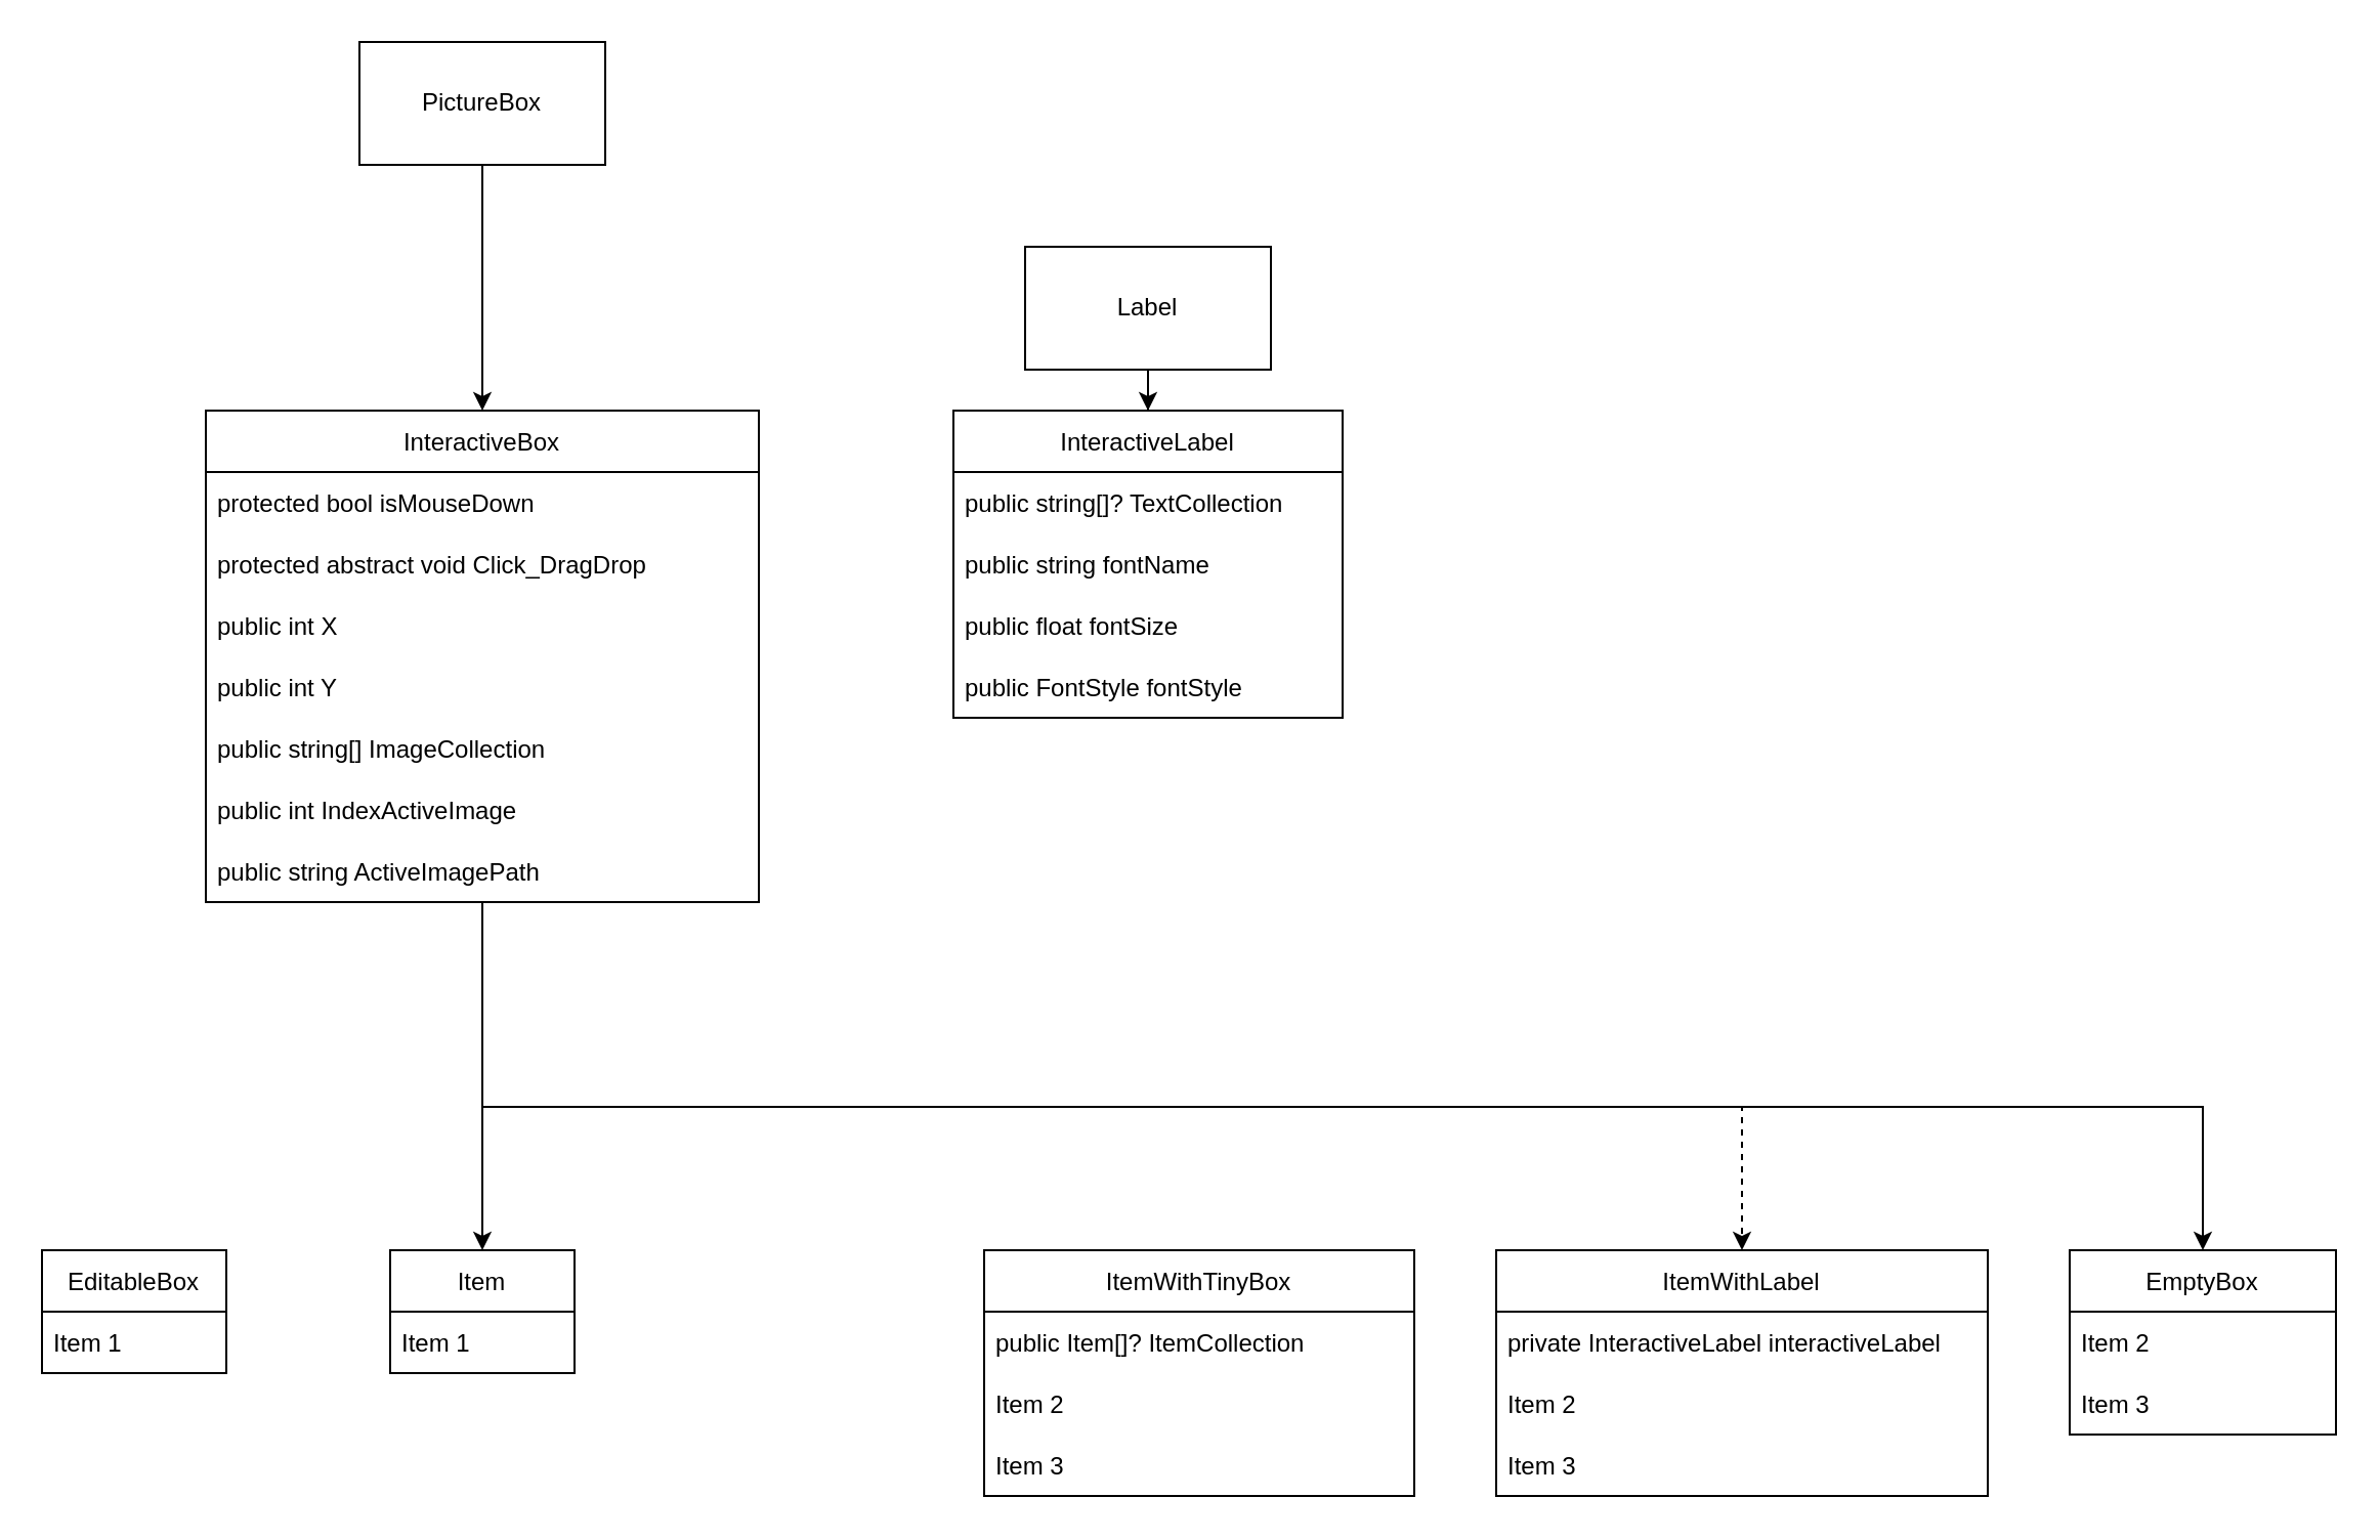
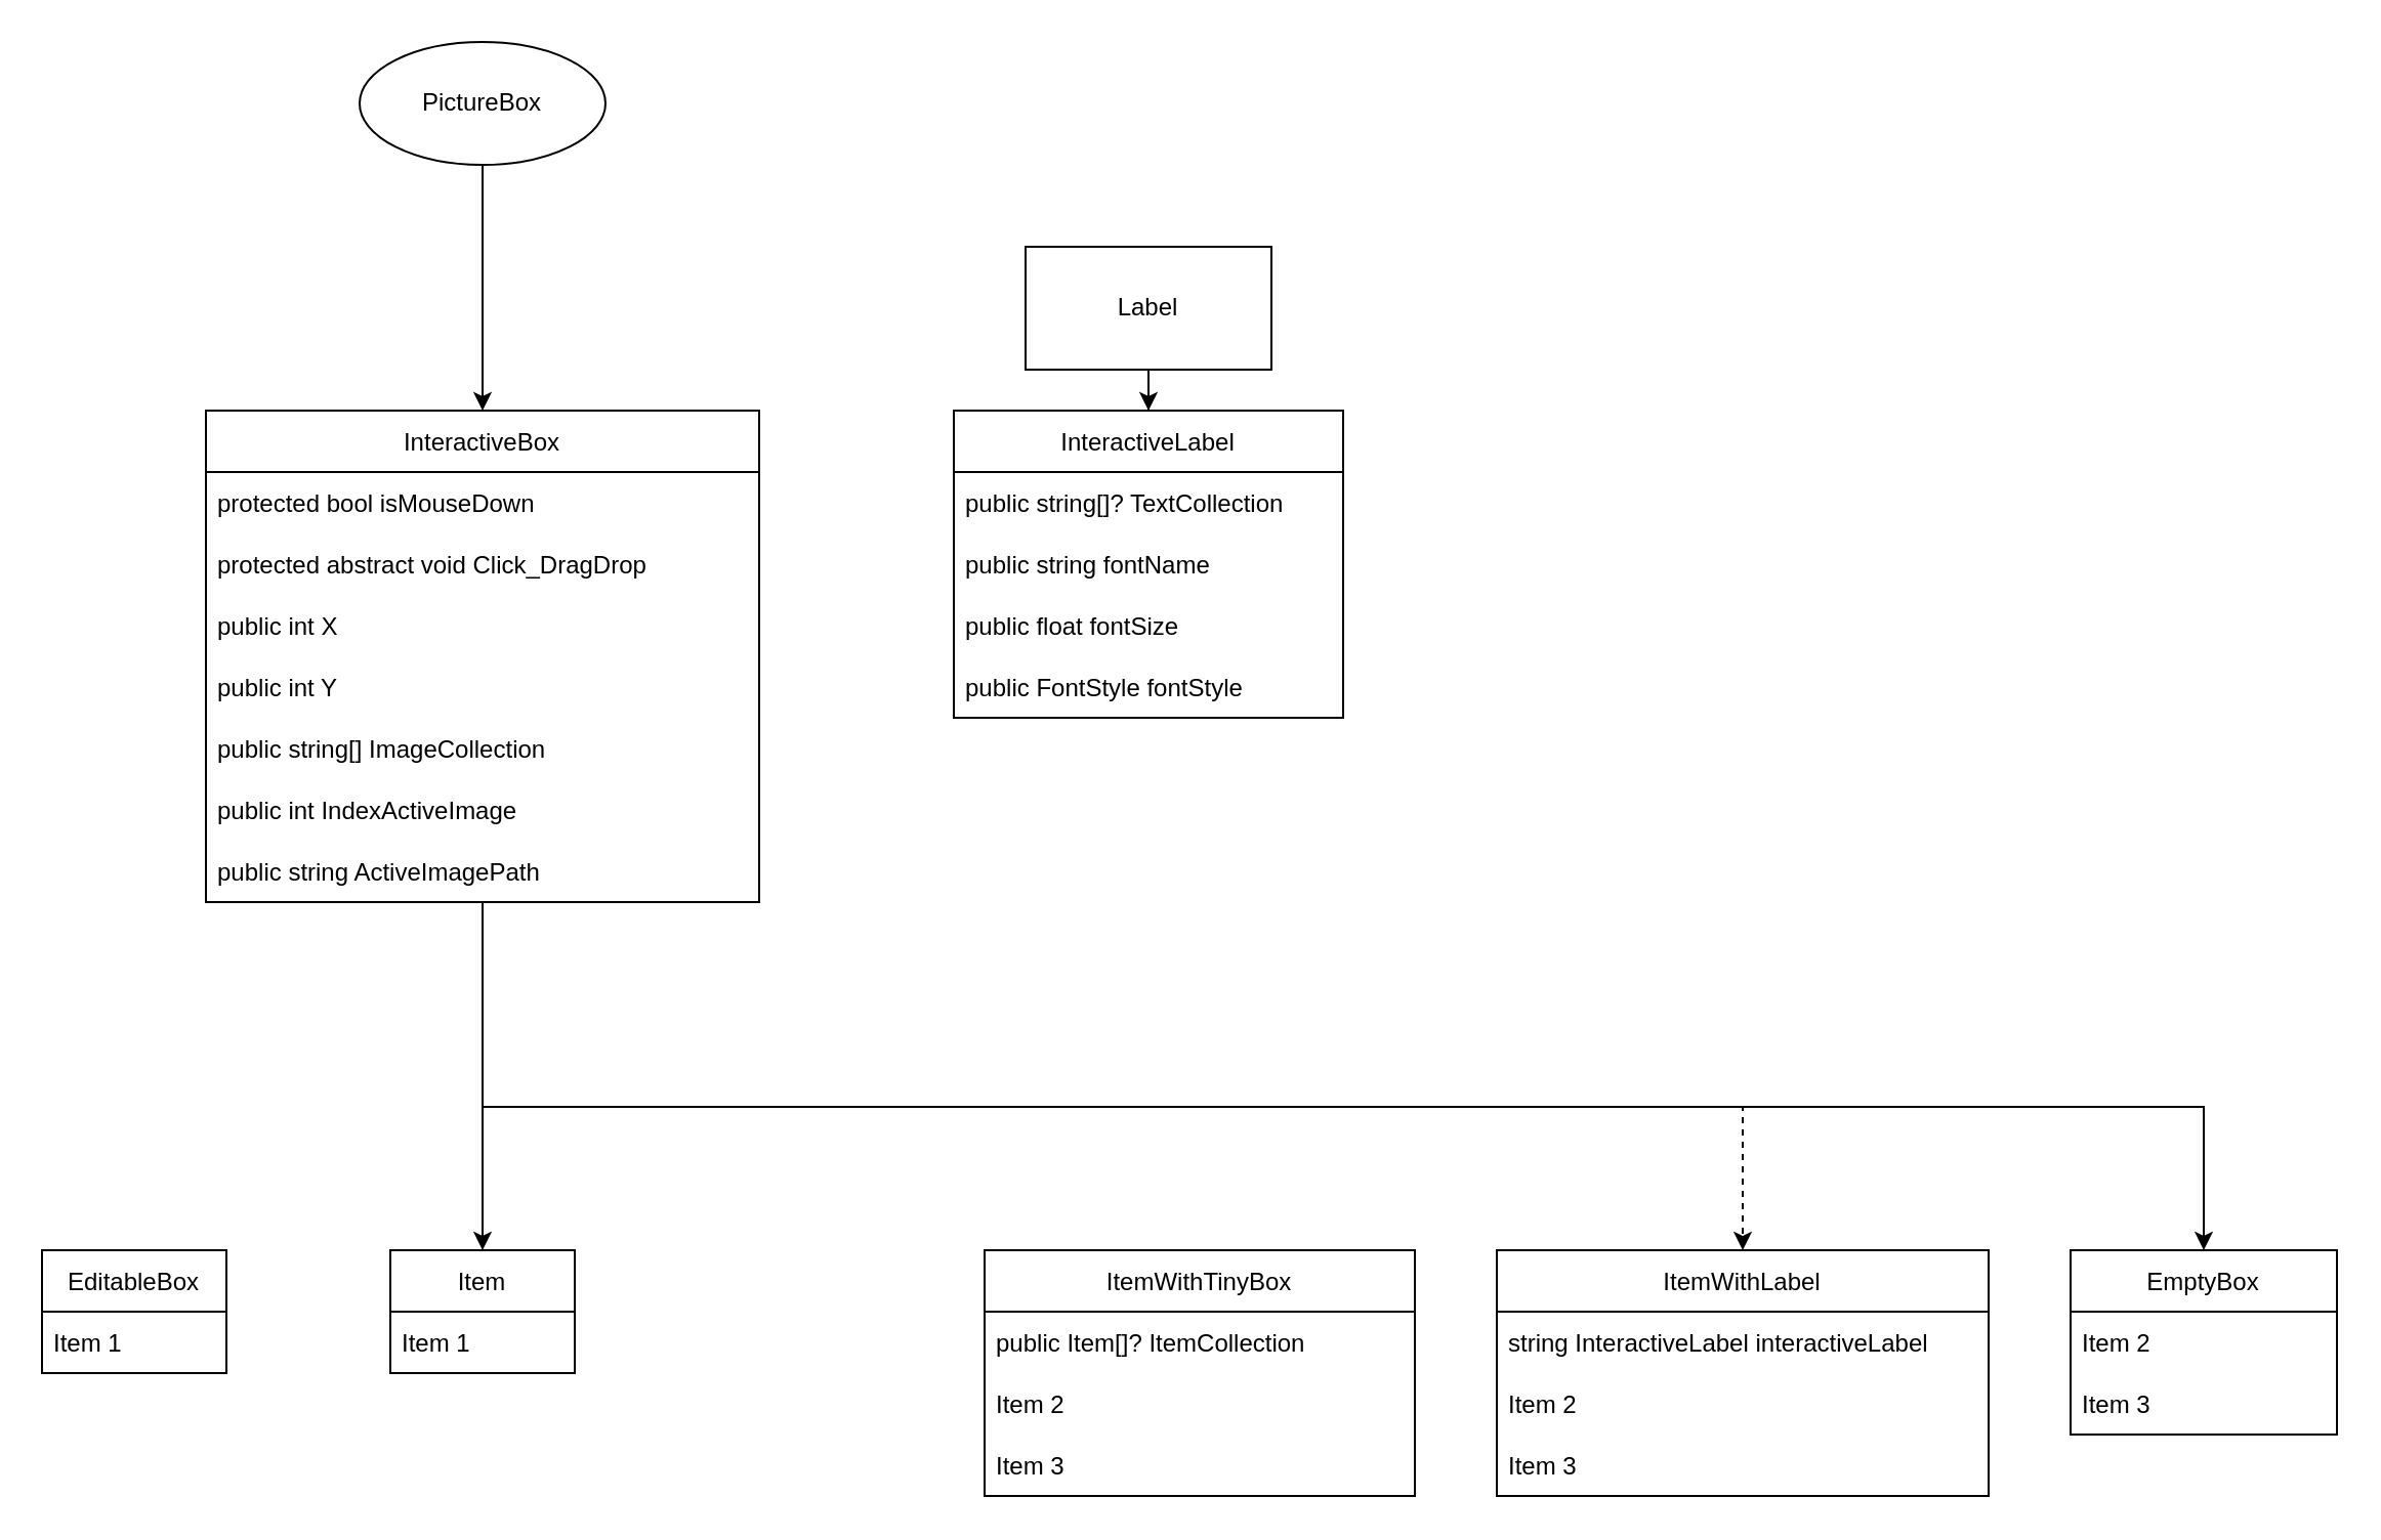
  <mxCell id="0" />
  <mxCell id="1" parent="0" />
  <mxCell id="2" style="edgeStyle=orthogonalEdgeStyle;rounded=0;orthogonalLoop=1;jettySize=auto;html=1;" parent="1" source="4" target="12" edge="1"><mxGeometry relative="1" as="geometry"><Array as="points"><mxPoint x="235" y="640" /></Array></mxGeometry></mxCell>
  <mxCell id="3" style="edgeStyle=orthogonalEdgeStyle;rounded=0;orthogonalLoop=1;jettySize=auto;html=1;entryX=0.5;entryY=0;entryDx=0;entryDy=0;dashed=1;" parent="1" source="4" target="19" edge="1"><mxGeometry relative="1" as="geometry"><Array as="points"><mxPoint x="235" y="540" /><mxPoint x="850" y="540" /></Array></mxGeometry></mxCell>
  <mxCell id="4" value="InteractiveBox" style="swimlane;fontStyle=0;childLayout=stackLayout;horizontal=1;startSize=30;horizontalStack=0;resizeParent=1;resizeParentMax=0;resizeLast=0;collapsible=1;marginBottom=0;" parent="1" vertex="1"><mxGeometry x="100" y="200" width="270" height="240" as="geometry" /></mxCell>
  <mxCell id="5" value="protected bool isMouseDown" style="text;strokeColor=none;fillColor=none;align=left;verticalAlign=middle;spacingLeft=4;spacingRight=4;overflow=hidden;points=[[0,0.5],[1,0.5]];portConstraint=eastwest;rotatable=0;" parent="4" vertex="1"><mxGeometry y="30" width="270" height="30" as="geometry" /></mxCell>
  <mxCell id="6" value="protected abstract void Click_DragDrop" style="text;strokeColor=none;fillColor=none;align=left;verticalAlign=middle;spacingLeft=4;spacingRight=4;overflow=hidden;points=[[0,0.5],[1,0.5]];portConstraint=eastwest;rotatable=0;" parent="4" vertex="1"><mxGeometry y="60" width="270" height="30" as="geometry" /></mxCell>
  <mxCell id="7" value="public int X" style="text;strokeColor=none;fillColor=none;align=left;verticalAlign=middle;spacingLeft=4;spacingRight=4;overflow=hidden;points=[[0,0.5],[1,0.5]];portConstraint=eastwest;rotatable=0;" parent="4" vertex="1"><mxGeometry y="90" width="270" height="30" as="geometry" /></mxCell>
  <mxCell id="8" value="public int Y" style="text;strokeColor=none;fillColor=none;align=left;verticalAlign=middle;spacingLeft=4;spacingRight=4;overflow=hidden;points=[[0,0.5],[1,0.5]];portConstraint=eastwest;rotatable=0;" parent="4" vertex="1"><mxGeometry y="120" width="270" height="30" as="geometry" /></mxCell>
  <mxCell id="9" value="public string[] ImageCollection" style="text;strokeColor=none;fillColor=none;align=left;verticalAlign=middle;spacingLeft=4;spacingRight=4;overflow=hidden;points=[[0,0.5],[1,0.5]];portConstraint=eastwest;rotatable=0;" parent="4" vertex="1"><mxGeometry y="150" width="270" height="30" as="geometry" /></mxCell>
  <mxCell id="10" value="public int IndexActiveImage" style="text;strokeColor=none;fillColor=none;align=left;verticalAlign=middle;spacingLeft=4;spacingRight=4;overflow=hidden;points=[[0,0.5],[1,0.5]];portConstraint=eastwest;rotatable=0;" parent="4" vertex="1"><mxGeometry y="180" width="270" height="30" as="geometry" /></mxCell>
  <mxCell id="11" value="public string ActiveImagePath" style="text;strokeColor=none;fillColor=none;align=left;verticalAlign=middle;spacingLeft=4;spacingRight=4;overflow=hidden;points=[[0,0.5],[1,0.5]];portConstraint=eastwest;rotatable=0;" parent="4" vertex="1"><mxGeometry y="210" width="270" height="30" as="geometry" /></mxCell>
  <mxCell id="12" value="Item" style="swimlane;fontStyle=0;childLayout=stackLayout;horizontal=1;startSize=30;horizontalStack=0;resizeParent=1;resizeParentMax=0;resizeLast=0;collapsible=1;marginBottom=0;" parent="1" vertex="1"><mxGeometry x="190" y="610" width="90" height="60" as="geometry" /></mxCell>
  <mxCell id="13" value="Item 1" style="text;strokeColor=none;fillColor=none;align=left;verticalAlign=middle;spacingLeft=4;spacingRight=4;overflow=hidden;points=[[0,0.5],[1,0.5]];portConstraint=eastwest;rotatable=0;" parent="12" vertex="1"><mxGeometry y="30" width="90" height="30" as="geometry" /></mxCell>
  <mxCell id="14" value="ItemWithTinyBox" style="swimlane;fontStyle=0;childLayout=stackLayout;horizontal=1;startSize=30;horizontalStack=0;resizeParent=1;resizeParentMax=0;resizeLast=0;collapsible=1;marginBottom=0;" parent="1" vertex="1"><mxGeometry x="480" y="610" width="210" height="120" as="geometry" /></mxCell>
  <mxCell id="15" value="public Item[]? ItemCollection" style="text;strokeColor=none;fillColor=none;align=left;verticalAlign=middle;spacingLeft=4;spacingRight=4;overflow=hidden;points=[[0,0.5],[1,0.5]];portConstraint=eastwest;rotatable=0;" parent="14" vertex="1"><mxGeometry y="30" width="210" height="30" as="geometry" /></mxCell>
  <mxCell id="16" value="Item 2" style="text;strokeColor=none;fillColor=none;align=left;verticalAlign=middle;spacingLeft=4;spacingRight=4;overflow=hidden;points=[[0,0.5],[1,0.5]];portConstraint=eastwest;rotatable=0;" parent="14" vertex="1"><mxGeometry y="60" width="210" height="30" as="geometry" /></mxCell>
  <mxCell id="17" value="Item 3" style="text;strokeColor=none;fillColor=none;align=left;verticalAlign=middle;spacingLeft=4;spacingRight=4;overflow=hidden;points=[[0,0.5],[1,0.5]];portConstraint=eastwest;rotatable=0;" parent="14" vertex="1"><mxGeometry y="90" width="210" height="30" as="geometry" /></mxCell>
  <mxCell id="18" style="edgeStyle=orthogonalEdgeStyle;rounded=0;orthogonalLoop=1;jettySize=auto;html=1;exitX=0.5;exitY=1;exitDx=0;exitDy=0;" parent="1" source="27" target="4" edge="1"><mxGeometry relative="1" as="geometry"><mxPoint x="235" as="sourcePoint" y="90" /></mxGeometry></mxCell>
  <mxCell id="19" value="ItemWithLabel" style="swimlane;fontStyle=0;childLayout=stackLayout;horizontal=1;startSize=30;horizontalStack=0;resizeParent=1;resizeParentMax=0;resizeLast=0;collapsible=1;marginBottom=0;" parent="1" vertex="1"><mxGeometry x="730" y="610" width="240" height="120" as="geometry" /></mxCell>
- <mxCell id="20" value="private InteractiveLabel interactiveLabel" style="text;strokeColor=none;fillColor=none;align=left;verticalAlign=middle;spacingLeft=4;spacingRight=4;overflow=hidden;points=[[0,0.5],[1,0.5]];portConstraint=eastwest;rotatable=0;" parent="19" vertex="1"><mxGeometry y="30" width="240" height="30" as="geometry" /></mxCell>
+ <mxCell id="20" value="string InteractiveLabel interactiveLabel" style="text;strokeColor=none;fillColor=none;align=left;verticalAlign=middle;spacingLeft=4;spacingRight=4;overflow=hidden;points=[[0,0.5],[1,0.5]];portConstraint=eastwest;rotatable=0;" parent="19" vertex="1"><mxGeometry y="30" width="240" height="30" as="geometry" /></mxCell>
  <mxCell id="21" value="Item 2" style="text;strokeColor=none;fillColor=none;align=left;verticalAlign=middle;spacingLeft=4;spacingRight=4;overflow=hidden;points=[[0,0.5],[1,0.5]];portConstraint=eastwest;rotatable=0;" parent="19" vertex="1"><mxGeometry y="60" width="240" height="30" as="geometry" /></mxCell>
  <mxCell id="22" value="Item 3" style="text;strokeColor=none;fillColor=none;align=left;verticalAlign=middle;spacingLeft=4;spacingRight=4;overflow=hidden;points=[[0,0.5],[1,0.5]];portConstraint=eastwest;rotatable=0;" parent="19" vertex="1"><mxGeometry y="90" width="240" height="30" as="geometry" /></mxCell>
  <mxCell id="23" value="EmptyBox" style="swimlane;fontStyle=0;childLayout=stackLayout;horizontal=1;startSize=30;horizontalStack=0;resizeParent=1;resizeParentMax=0;resizeLast=0;collapsible=1;marginBottom=0;" parent="1" vertex="1"><mxGeometry x="1010" y="610" width="130" height="90" as="geometry" /></mxCell>
  <mxCell id="24" value="Item 2" style="text;strokeColor=none;fillColor=none;align=left;verticalAlign=middle;spacingLeft=4;spacingRight=4;overflow=hidden;points=[[0,0.5],[1,0.5]];portConstraint=eastwest;rotatable=0;" parent="23" vertex="1"><mxGeometry y="30" width="130" height="30" as="geometry" /></mxCell>
  <mxCell id="25" value="Item 3" style="text;strokeColor=none;fillColor=none;align=left;verticalAlign=middle;spacingLeft=4;spacingRight=4;overflow=hidden;points=[[0,0.5],[1,0.5]];portConstraint=eastwest;rotatable=0;" parent="23" vertex="1"><mxGeometry y="60" width="130" height="30" as="geometry" /></mxCell>
  <mxCell id="26" style="edgeStyle=orthogonalEdgeStyle;rounded=0;orthogonalLoop=1;jettySize=auto;html=1;entryX=0.5;entryY=0;entryDx=0;entryDy=0;" parent="1" source="4" target="23" edge="1"><mxGeometry relative="1" as="geometry"><mxPoint x="235" y="470" as="sourcePoint" /><mxPoint x="750" y="610" as="targetPoint" /><Array as="points"><mxPoint x="235" y="540" /><mxPoint x="1075" y="540" /></Array></mxGeometry></mxCell>
- <mxCell id="27" value="PictureBox" style="rounded=0;whiteSpace=wrap;html=1;" parent="1" vertex="1"><mxGeometry x="175" y="20" width="120" height="60" as="geometry" /></mxCell>
+ <mxCell id="27" value="PictureBox" style="ellipse;whiteSpace=wrap;html=1;" parent="1" vertex="1"><mxGeometry x="175" y="20" width="120" height="60" as="geometry" /></mxCell>
  <mxCell id="28" value="InteractiveLabel" style="swimlane;fontStyle=0;childLayout=stackLayout;horizontal=1;startSize=30;horizontalStack=0;resizeParent=1;resizeParentMax=0;resizeLast=0;collapsible=1;marginBottom=0;" parent="1" vertex="1"><mxGeometry x="465" y="200" width="190" height="150" as="geometry" /></mxCell>
  <mxCell id="29" value="public string[]? TextCollection" style="text;strokeColor=none;fillColor=none;align=left;verticalAlign=middle;spacingLeft=4;spacingRight=4;overflow=hidden;points=[[0,0.5],[1,0.5]];portConstraint=eastwest;rotatable=0;" parent="28" vertex="1"><mxGeometry y="30" width="190" height="30" as="geometry" /></mxCell>
  <mxCell id="30" value="public string fontName" style="text;strokeColor=none;fillColor=none;align=left;verticalAlign=middle;spacingLeft=4;spacingRight=4;overflow=hidden;points=[[0,0.5],[1,0.5]];portConstraint=eastwest;rotatable=0;" parent="28" vertex="1"><mxGeometry y="60" width="190" height="30" as="geometry" /></mxCell>
  <mxCell id="31" value="public float fontSize" style="text;strokeColor=none;fillColor=none;align=left;verticalAlign=middle;spacingLeft=4;spacingRight=4;overflow=hidden;points=[[0,0.5],[1,0.5]];portConstraint=eastwest;rotatable=0;" parent="28" vertex="1"><mxGeometry y="90" width="190" height="30" as="geometry" /></mxCell>
  <mxCell id="32" value="public FontStyle fontStyle " style="text;strokeColor=none;fillColor=none;align=left;verticalAlign=middle;spacingLeft=4;spacingRight=4;overflow=hidden;points=[[0,0.5],[1,0.5]];portConstraint=eastwest;rotatable=0;" parent="28" vertex="1"><mxGeometry y="120" width="190" height="30" as="geometry" /></mxCell>
  <mxCell id="33" style="edgeStyle=orthogonalEdgeStyle;rounded=0;orthogonalLoop=1;jettySize=auto;html=1;" parent="1" source="34" target="28" edge="1"><mxGeometry relative="1" as="geometry" /></mxCell>
  <mxCell id="34" value="Label" style="rounded=0;whiteSpace=wrap;html=1;" parent="1" vertex="1"><mxGeometry x="500" y="120" width="120" height="60" as="geometry" /></mxCell>
  <mxCell id="35" value="EditableBox" style="swimlane;fontStyle=0;childLayout=stackLayout;horizontal=1;startSize=30;horizontalStack=0;resizeParent=1;resizeParentMax=0;resizeLast=0;collapsible=1;marginBottom=0;" parent="1" vertex="1"><mxGeometry x="20" y="610" width="90" height="60" as="geometry" /></mxCell>
  <mxCell id="36" value="Item 1" style="text;strokeColor=none;fillColor=none;align=left;verticalAlign=middle;spacingLeft=4;spacingRight=4;overflow=hidden;points=[[0,0.5],[1,0.5]];portConstraint=eastwest;rotatable=0;" parent="35" vertex="1"><mxGeometry y="30" width="90" height="30" as="geometry" /></mxCell>
